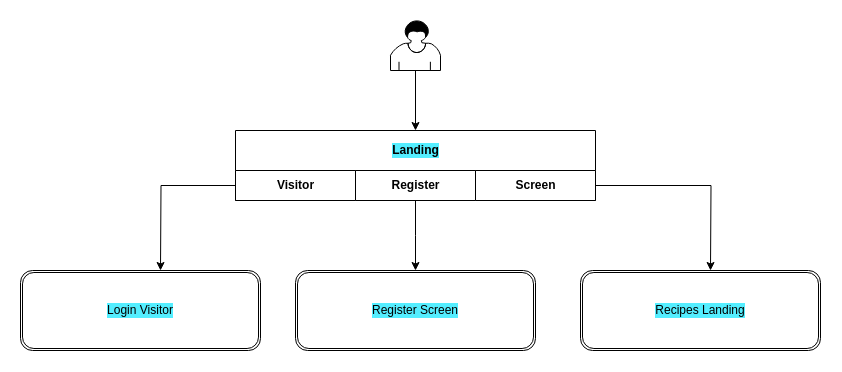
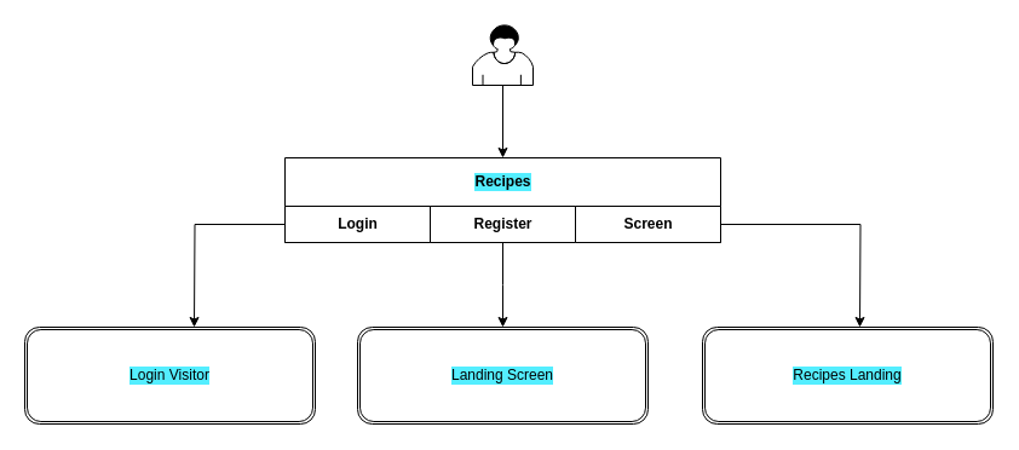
  <mxCell id="0" />
  <mxCell id="1" parent="0" />
  <mxCell id="2" style="edgeStyle=orthogonalEdgeStyle;rounded=0;orthogonalLoop=1;jettySize=auto;html=1;" edge="1" parent="1" source="3" target="4"><mxGeometry relative="1" as="geometry" /></mxCell>
  <mxCell id="3" value="" style="shape=mxgraph.bpmn.user_task;html=1;outlineConnect=0;labelBackgroundColor=#54EEFF;" vertex="1" parent="1"><mxGeometry x="390" y="20" width="50" height="50" as="geometry" /></mxCell>
- <mxCell id="4" value="Landing" style="swimlane;html=1;childLayout=stackLayout;resizeParent=1;resizeParentMax=0;startSize=40;labelBackgroundColor=#54EEFF;" vertex="1" parent="1"><mxGeometry x="235" y="130" width="360" height="70" as="geometry" /></mxCell>
- <mxCell id="5" value="Visitor" style="swimlane;html=1;startSize=30;" vertex="1" parent="4"><mxGeometry y="40" width="120" height="30" as="geometry" /></mxCell>
+ <mxCell id="4" value="Recipes" style="swimlane;html=1;childLayout=stackLayout;resizeParent=1;resizeParentMax=0;startSize=40;labelBackgroundColor=#54EEFF;" vertex="1" parent="1"><mxGeometry x="235" y="130" width="360" height="70" as="geometry" /></mxCell>
+ <mxCell id="5" value="Login" style="swimlane;html=1;startSize=30;" vertex="1" parent="4"><mxGeometry y="40" width="120" height="30" as="geometry" /></mxCell>
  <mxCell id="6" value="Register" style="swimlane;html=1;startSize=30;" vertex="1" parent="4"><mxGeometry x="120" y="40" width="120" height="30" as="geometry" /></mxCell>
  <mxCell id="7" value="Screen" style="swimlane;html=1;startSize=30;" vertex="1" parent="4"><mxGeometry x="240" y="40" width="120" height="30" as="geometry" /></mxCell>
  <mxCell id="8" style="edgeStyle=orthogonalEdgeStyle;rounded=0;orthogonalLoop=1;jettySize=auto;html=1;" edge="1" parent="1" source="5"><mxGeometry relative="1" as="geometry"><mxPoint x="160" y="270" as="targetPoint" /></mxGeometry></mxCell>
  <mxCell id="9" style="edgeStyle=orthogonalEdgeStyle;rounded=0;orthogonalLoop=1;jettySize=auto;html=1;" edge="1" parent="1" source="7"><mxGeometry relative="1" as="geometry"><mxPoint x="710" y="270" as="targetPoint" /></mxGeometry></mxCell>
  <mxCell id="10" style="edgeStyle=orthogonalEdgeStyle;rounded=0;orthogonalLoop=1;jettySize=auto;html=1;" edge="1" parent="1" source="6"><mxGeometry relative="1" as="geometry"><mxPoint x="415" y="270" as="targetPoint" /></mxGeometry></mxCell>
  <mxCell id="11" value="Login Visitor" style="shape=ext;double=1;rounded=1;whiteSpace=wrap;html=1;labelBackgroundColor=#54EEFF;" vertex="1" parent="1"><mxGeometry x="20" y="270" width="240" height="80" as="geometry" /></mxCell>
- <mxCell id="12" value="Register Screen" style="shape=ext;double=1;rounded=1;whiteSpace=wrap;html=1;labelBackgroundColor=#54EEFF;" vertex="1" parent="1"><mxGeometry x="295" y="270" width="240" height="80" as="geometry" /></mxCell>
+ <mxCell id="12" value="Landing Screen" style="shape=ext;double=1;rounded=1;whiteSpace=wrap;html=1;labelBackgroundColor=#54EEFF;" vertex="1" parent="1"><mxGeometry x="295" y="270" width="240" height="80" as="geometry" /></mxCell>
  <mxCell id="13" value="Recipes Landing" style="shape=ext;double=1;rounded=1;whiteSpace=wrap;html=1;labelBackgroundColor=#54EEFF;" vertex="1" parent="1"><mxGeometry x="580" y="270" width="240" height="80" as="geometry" /></mxCell>
